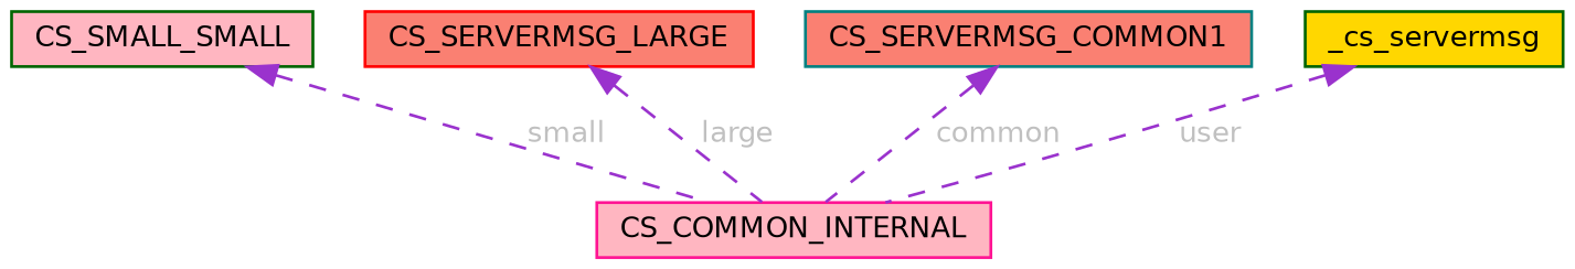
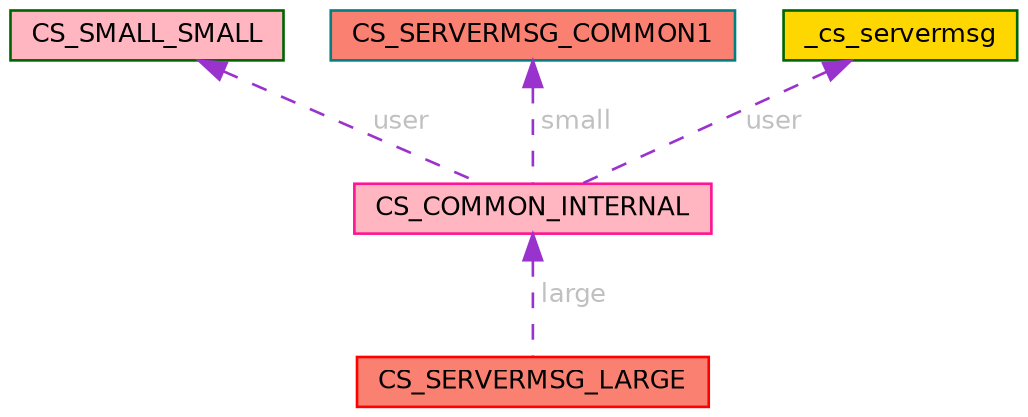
  digraph {
    node [color=darkgreen fillcolor=lightpink fontname=Helvetica fontsize=10 shape=box style=filled]
    edge [color=darkorchid3 dir=back fontcolor=grey fontname=Helvetica fontsize=10 labelfontname=Helvetica labelfontsize=10 style=dashed]
    n1 [color=deeppink fontcolor=black height=0.2 label=CS_COMMON_INTERNAL width=0.4]
    n2 [height=0.2 label=CS_SMALL_SMALL width=0.4]
    n3 [color=red fillcolor=salmon height=0.2 label=CS_SERVERMSG_LARGE width=0.4]
    n4 [color=teal fillcolor=salmon height=0.2 label=CS_SERVERMSG_COMMON1 width=0.4]
    n5 [fillcolor=gold height=0.2 label=_cs_servermsg width=0.4]
-   n2 -> n1 [label=" small"]
-   n3 -> n1 [label=" large"]
-   n4 -> n1 [label=" common"]
+   n2 -> n1 [label=" user"]
+   n1 -> n3 [label=" large"]
+   n4 -> n1 [label=" small"]
    n5 -> n1 [label=" user"]
  }
